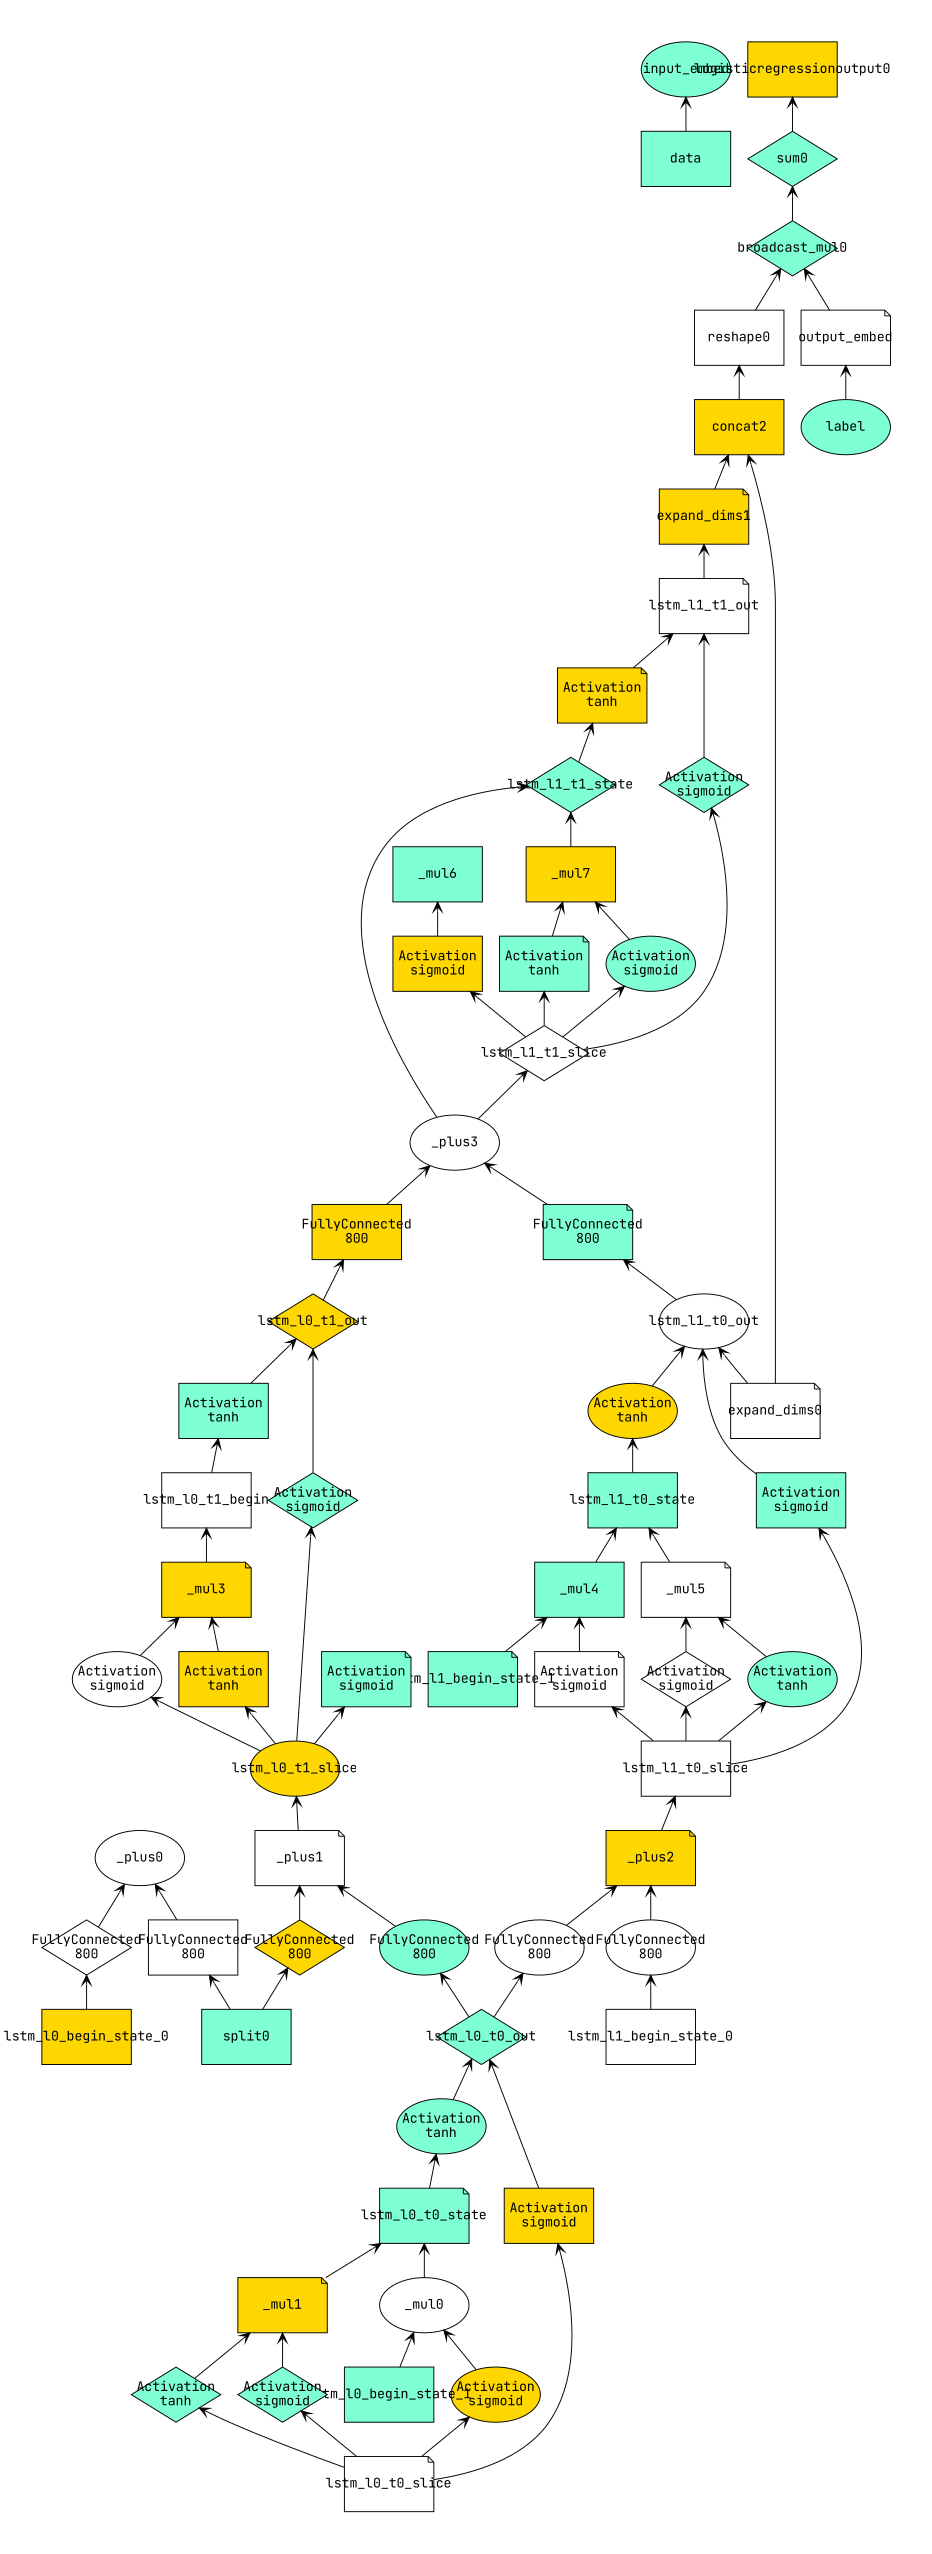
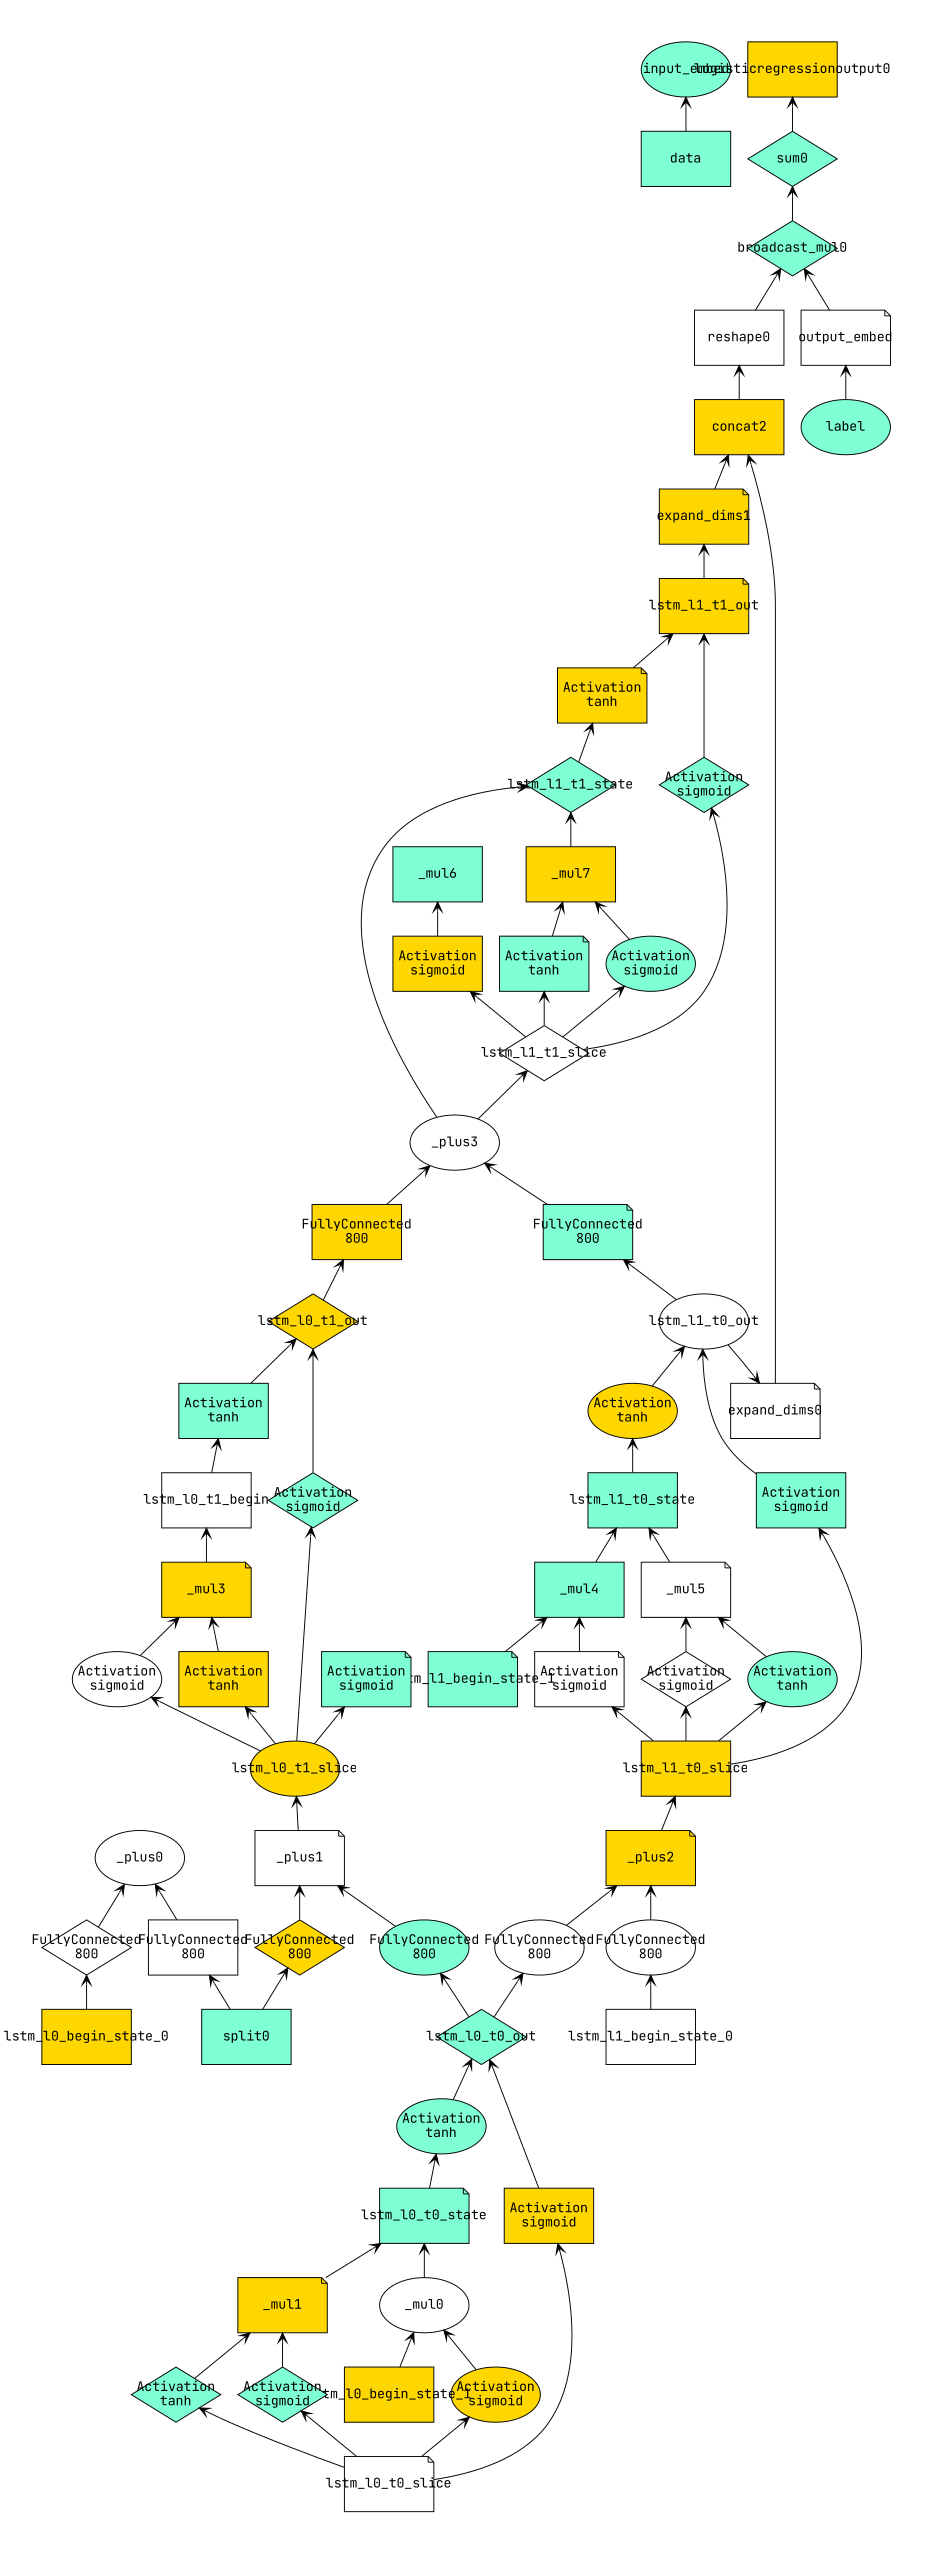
  digraph {
    fontname="JetBrains Mono"
    node [fillcolor=aquamarine fixedsize=true fontname="JetBrains Mono" shape=box style=filled]
    edge [arrowtail=open dir=back fontname="JetBrains Mono"]
    n1 [height=0.8034 label=data width=1.3]
    n2 [height=0.8034 label=input_embed shape=ellipse width=1.3]
    n3 [height=0.8034 label=split0 width=1.3]
    n4 [fillcolor=white height=0.8034 label="FullyConnected\n800" width=1.3]
    n5 [fillcolor=gold height=0.8034 label=lstm_l0_begin_state_0 width=1.3]
    n6 [fillcolor=white height=0.8034 label="FullyConnected\n800" shape=diamond width=1.3]
    n7 [fillcolor=white height=0.8034 label=_plus0 shape=ellipse width=1.3]
    n8 [fillcolor=white height=0.8034 label=lstm_l0_t0_slice shape=note width=1.3]
    n9 [fillcolor=gold height=0.8034 label="Activation\nsigmoid" width=1.3]
    n10 [fillcolor=gold height=0.8034 label="Activation\nsigmoid" shape=ellipse width=1.3]
-   n11 [height=0.8034 label=lstm_l0_begin_state_1 width=1.3]
+   n11 [fillcolor=gold height=0.8034 label=lstm_l0_begin_state_1 width=1.3]
    n12 [fillcolor=white height=0.8034 label=_mul0 shape=ellipse width=1.3]
    n13 [height=0.8034 label="Activation\nsigmoid" shape=diamond width=1.3]
    n14 [height=0.8034 label="Activation\ntanh" shape=diamond width=1.3]
    n15 [fillcolor=gold height=0.8034 label=_mul1 shape=note width=1.3]
    n16 [height=0.8034 label=lstm_l0_t0_state shape=note width=1.3]
    n17 [height=0.8034 label="Activation\ntanh" shape=ellipse width=1.3]
    n18 [height=0.8034 label=lstm_l0_t0_out shape=diamond width=1.3]
    n19 [fillcolor=white height=0.8034 label="FullyConnected\n800" shape=ellipse width=1.3]
    n20 [fillcolor=white height=0.8034 label=lstm_l1_begin_state_0 width=1.3]
    n21 [fillcolor=white height=0.8034 label="FullyConnected\n800" shape=ellipse width=1.3]
    n22 [fillcolor=gold height=0.8034 label=_plus2 shape=note width=1.3]
-   n23 [fillcolor=white height=0.8034 label=lstm_l1_t0_slice width=1.3]
+   n23 [fillcolor=gold height=0.8034 label=lstm_l1_t0_slice width=1.3]
    n24 [height=0.8034 label="Activation\nsigmoid" width=1.3]
    n25 [fillcolor=white height=0.8034 label="Activation\nsigmoid" shape=note width=1.3]
    n26 [height=0.8034 label=lstm_l1_begin_state_1 shape=note width=1.3]
    n27 [height=0.8034 label=_mul4 width=1.3]
    n28 [fillcolor=white height=0.8034 label="Activation\nsigmoid" shape=diamond width=1.3]
    n29 [height=0.8034 label="Activation\ntanh" shape=ellipse width=1.3]
    n30 [fillcolor=white height=0.8034 label=_mul5 shape=note width=1.3]
    n31 [height=0.8034 label=lstm_l1_t0_state width=1.3]
    n32 [fillcolor=gold height=0.8034 label="Activation\ntanh" shape=ellipse width=1.3]
    n33 [fillcolor=white height=0.8034 label=lstm_l1_t0_out shape=ellipse width=1.3]
    n34 [fillcolor=white height=0.8034 label=expand_dims0 shape=note width=1.3]
    n35 [fillcolor=gold height=0.8034 label="FullyConnected\n800" shape=diamond width=1.3]
    n36 [height=0.8034 label="FullyConnected\n800" shape=ellipse width=1.3]
    n37 [fillcolor=white height=0.8034 label=_plus1 shape=note width=1.3]
    n38 [fillcolor=gold height=0.8034 label=lstm_l0_t1_slice shape=ellipse width=1.3]
    n39 [height=0.8034 label="Activation\nsigmoid" shape=diamond width=1.3]
    n40 [height=0.8034 label="Activation\nsigmoid" shape=note width=1.3]
    n41 [fillcolor=white height=0.8034 label="Activation\nsigmoid" shape=ellipse width=1.3]
    n42 [fillcolor=gold height=0.8034 label="Activation\ntanh" width=1.3]
    n43 [fillcolor=gold height=0.8034 label=_mul3 shape=note width=1.3]
    n44 [fillcolor=white height=0.8034 label=lstm_l0_t1_begin width=1.3]
    n45 [height=0.8034 label="Activation\ntanh" width=1.3]
    n46 [fillcolor=gold height=0.8034 label=lstm_l0_t1_out shape=diamond width=1.3]
    n47 [fillcolor=gold height=0.8034 label="FullyConnected\n800" width=1.3]
    n48 [height=0.8034 label="FullyConnected\n800" shape=note width=1.3]
    n49 [fillcolor=white height=0.8034 label=_plus3 shape=ellipse width=1.3]
    n50 [fillcolor=white height=0.8034 label=lstm_l1_t1_slice shape=diamond width=1.3]
    n51 [height=0.8034 label="Activation\nsigmoid" shape=diamond width=1.3]
    n52 [fillcolor=gold height=0.8034 label="Activation\nsigmoid" width=1.3]
    n53 [height=0.8034 label=_mul6 width=1.3]
    n54 [height=0.8034 label="Activation\nsigmoid" shape=ellipse width=1.3]
    n55 [height=0.8034 label="Activation\ntanh" shape=note width=1.3]
    n56 [fillcolor=gold height=0.8034 label=_mul7 width=1.3]
    n57 [height=0.8034 label=lstm_l1_t1_state shape=diamond width=1.3]
    n58 [fillcolor=gold height=0.8034 label="Activation\ntanh" shape=note width=1.3]
-   n59 [fillcolor=white height=0.8034 label=lstm_l1_t1_out shape=note width=1.3]
+   n59 [fillcolor=gold height=0.8034 label=lstm_l1_t1_out shape=note width=1.3]
    n60 [fillcolor=gold height=0.8034 label=expand_dims1 shape=note width=1.3]
    n61 [fillcolor=gold height=0.8034 label=concat2 width=1.3]
    n62 [fillcolor=white height=0.8034 label=reshape0 width=1.3]
    n63 [height=0.8034 label=label shape=ellipse width=1.3]
    n64 [fillcolor=white height=0.8034 label=output_embed shape=note width=1.3]
    n65 [height=0.8034 label=broadcast_mul0 shape=diamond width=1.3]
    n66 [height=0.8034 label=sum0 shape=diamond width=1.3]
    n67 [fillcolor=gold height=0.8034 label=logisticregressionoutput0 width=1.3]
    n2 -> n1
    n4 -> n3
    n6 -> n5
    n7 -> n4
    n7 -> n6
    n9 -> n8
    n10 -> n8
    n12 -> n10
    n12 -> n11
    n13 -> n8
    n14 -> n8
    n15 -> n13
    n15 -> n14
    n16 -> n12
    n16 -> n15
    n17 -> n16
    n18 -> n9
    n18 -> n17
    n19 -> n18
    n21 -> n20
    n22 -> n19
    n22 -> n21
    n23 -> n22
    n24 -> n23
    n25 -> n23
    n27 -> n25
    n27 -> n26
    n28 -> n23
    n29 -> n23
    n30 -> n28
    n30 -> n29
    n31 -> n27
    n31 -> n30
    n32 -> n31
    n33 -> n24
    n33 -> n32
-   n33 -> n34
+   n34 -> n33
    n35 -> n3
    n36 -> n18
    n37 -> n35
    n37 -> n36
    n38 -> n37
    n39 -> n38
    n40 -> n38
    n41 -> n38
    n42 -> n38
    n43 -> n41
    n43 -> n42
    n44 -> n43
    n45 -> n44
    n46 -> n39
    n46 -> n45
    n47 -> n46
    n48 -> n33
    n49 -> n47
    n49 -> n48
    n50 -> n49
    n51 -> n50
    n52 -> n50
    n53 -> n52
    n54 -> n50
    n55 -> n50
    n56 -> n54
    n56 -> n55
    n57 -> n49
    n57 -> n56
    n58 -> n57
    n59 -> n51
    n59 -> n58
    n60 -> n59
    n61 -> n34
    n61 -> n60
    n62 -> n61
    n64 -> n63
    n65 -> n62
    n65 -> n64
    n66 -> n65
    n67 -> n66
  }
